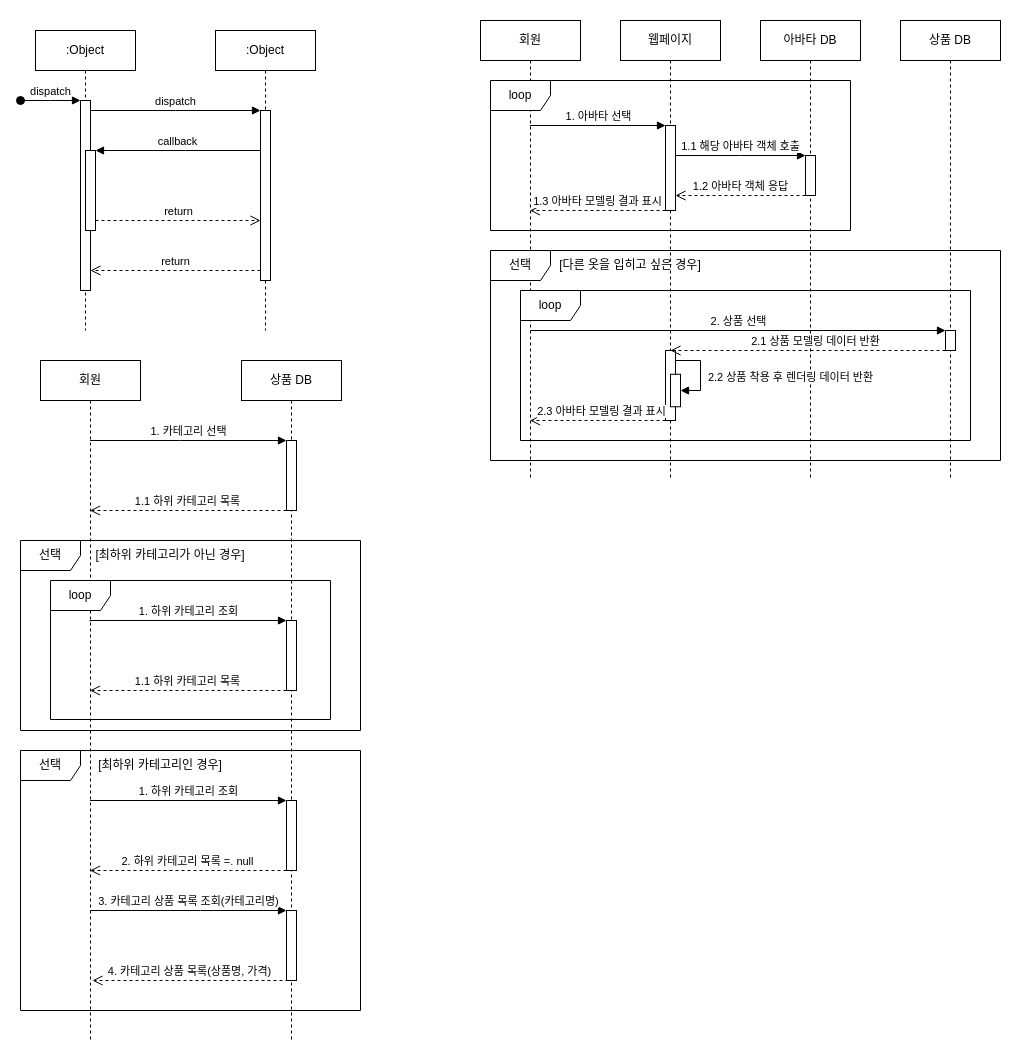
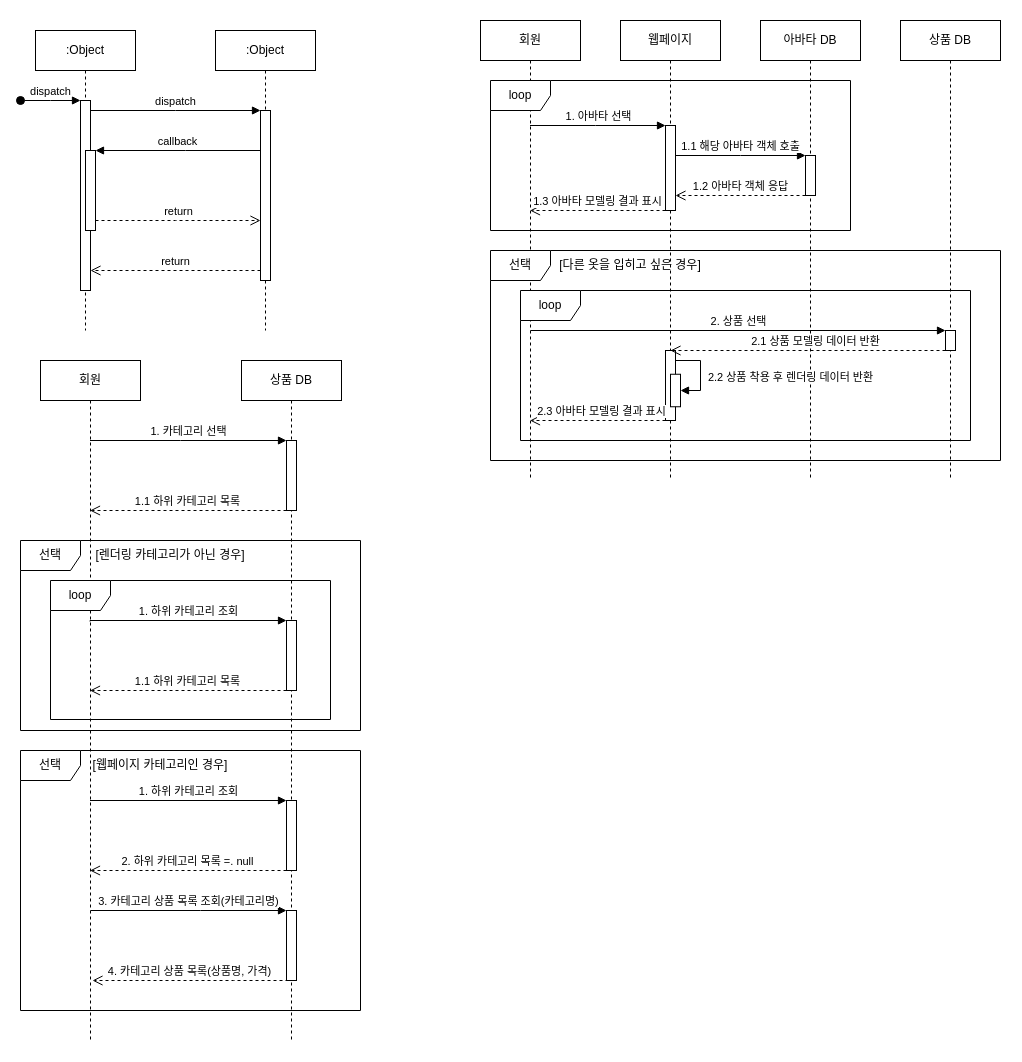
  <mxCell id="0" />
  <mxCell id="1" parent="0" />
  <mxCell id="2" value=":Object" style="shape=umlLifeline;perimeter=lifelinePerimeter;whiteSpace=wrap;html=1;container=0;dropTarget=0;collapsible=0;recursiveResize=0;outlineConnect=0;portConstraint=eastwest;newEdgeStyle={&quot;edgeStyle&quot;:&quot;elbowEdgeStyle&quot;,&quot;elbow&quot;:&quot;vertical&quot;,&quot;curved&quot;:0,&quot;rounded&quot;:0};" parent="1" vertex="1"><mxGeometry x="35" y="30" width="100" height="300" as="geometry" /></mxCell>
  <mxCell id="3" value="" style="html=1;points=[];perimeter=orthogonalPerimeter;outlineConnect=0;targetShapes=umlLifeline;portConstraint=eastwest;newEdgeStyle={&quot;edgeStyle&quot;:&quot;elbowEdgeStyle&quot;,&quot;elbow&quot;:&quot;vertical&quot;,&quot;curved&quot;:0,&quot;rounded&quot;:0};" parent="2" vertex="1"><mxGeometry x="45" y="70" width="10" height="190" as="geometry" /></mxCell>
  <mxCell id="4" value="dispatch" style="html=1;verticalAlign=bottom;startArrow=oval;endArrow=block;startSize=8;edgeStyle=elbowEdgeStyle;elbow=vertical;curved=0;rounded=0;" parent="2" target="3" edge="1"><mxGeometry relative="1" as="geometry"><mxPoint x="-15" y="70" as="sourcePoint" /></mxGeometry></mxCell>
  <mxCell id="5" value="" style="html=1;points=[];perimeter=orthogonalPerimeter;outlineConnect=0;targetShapes=umlLifeline;portConstraint=eastwest;newEdgeStyle={&quot;edgeStyle&quot;:&quot;elbowEdgeStyle&quot;,&quot;elbow&quot;:&quot;vertical&quot;,&quot;curved&quot;:0,&quot;rounded&quot;:0};" parent="2" vertex="1"><mxGeometry x="50" y="120" width="10" height="80" as="geometry" /></mxCell>
  <mxCell id="6" value=":Object" style="shape=umlLifeline;perimeter=lifelinePerimeter;whiteSpace=wrap;html=1;container=0;dropTarget=0;collapsible=0;recursiveResize=0;outlineConnect=0;portConstraint=eastwest;newEdgeStyle={&quot;edgeStyle&quot;:&quot;elbowEdgeStyle&quot;,&quot;elbow&quot;:&quot;vertical&quot;,&quot;curved&quot;:0,&quot;rounded&quot;:0};" parent="1" vertex="1"><mxGeometry x="215" y="30" width="100" height="300" as="geometry" /></mxCell>
  <mxCell id="7" value="" style="html=1;points=[];perimeter=orthogonalPerimeter;outlineConnect=0;targetShapes=umlLifeline;portConstraint=eastwest;newEdgeStyle={&quot;edgeStyle&quot;:&quot;elbowEdgeStyle&quot;,&quot;elbow&quot;:&quot;vertical&quot;,&quot;curved&quot;:0,&quot;rounded&quot;:0};" parent="6" vertex="1"><mxGeometry x="45" y="80" width="10" height="170" as="geometry" /></mxCell>
  <mxCell id="8" value="dispatch" style="html=1;verticalAlign=bottom;endArrow=block;edgeStyle=elbowEdgeStyle;elbow=vertical;curved=0;rounded=0;" parent="1" source="3" target="7" edge="1"><mxGeometry relative="1" as="geometry"><mxPoint x="190" y="120" as="sourcePoint" /><Array as="points"><mxPoint x="175" y="110" /></Array></mxGeometry></mxCell>
  <mxCell id="9" value="return" style="html=1;verticalAlign=bottom;endArrow=open;dashed=1;endSize=8;edgeStyle=elbowEdgeStyle;elbow=vertical;curved=0;rounded=0;" parent="1" source="7" target="3" edge="1"><mxGeometry relative="1" as="geometry"><mxPoint x="190" y="195" as="targetPoint" /><Array as="points"><mxPoint x="185" y="270" /></Array></mxGeometry></mxCell>
  <mxCell id="10" value="callback" style="html=1;verticalAlign=bottom;endArrow=block;edgeStyle=elbowEdgeStyle;elbow=vertical;curved=0;rounded=0;" parent="1" source="7" target="5" edge="1"><mxGeometry relative="1" as="geometry"><mxPoint x="170" y="150" as="sourcePoint" /><Array as="points"><mxPoint x="185" y="150" /></Array></mxGeometry></mxCell>
  <mxCell id="11" value="return" style="html=1;verticalAlign=bottom;endArrow=open;dashed=1;endSize=8;edgeStyle=elbowEdgeStyle;elbow=vertical;curved=0;rounded=0;" parent="1" source="5" target="7" edge="1"><mxGeometry relative="1" as="geometry"><mxPoint x="170" y="225" as="targetPoint" /><Array as="points"><mxPoint x="175" y="220" /></Array></mxGeometry></mxCell>
  <mxCell id="12" value="회원" style="shape=umlLifeline;perimeter=lifelinePerimeter;whiteSpace=wrap;html=1;container=0;dropTarget=0;collapsible=0;recursiveResize=0;outlineConnect=0;portConstraint=eastwest;newEdgeStyle={&quot;edgeStyle&quot;:&quot;elbowEdgeStyle&quot;,&quot;elbow&quot;:&quot;vertical&quot;,&quot;curved&quot;:0,&quot;rounded&quot;:0};" parent="1" vertex="1"><mxGeometry x="40" y="360" width="100" height="680" as="geometry" /></mxCell>
  <mxCell id="13" value="상품 DB" style="shape=umlLifeline;perimeter=lifelinePerimeter;whiteSpace=wrap;html=1;container=0;dropTarget=0;collapsible=0;recursiveResize=0;outlineConnect=0;portConstraint=eastwest;newEdgeStyle={&quot;edgeStyle&quot;:&quot;elbowEdgeStyle&quot;,&quot;elbow&quot;:&quot;vertical&quot;,&quot;curved&quot;:0,&quot;rounded&quot;:0};" parent="1" vertex="1"><mxGeometry x="241" y="360" width="100" height="680" as="geometry" /></mxCell>
  <mxCell id="14" value="" style="html=1;points=[];perimeter=orthogonalPerimeter;outlineConnect=0;targetShapes=umlLifeline;portConstraint=eastwest;newEdgeStyle={&quot;edgeStyle&quot;:&quot;elbowEdgeStyle&quot;,&quot;elbow&quot;:&quot;vertical&quot;,&quot;curved&quot;:0,&quot;rounded&quot;:0};" parent="13" vertex="1"><mxGeometry x="45" y="80" width="10" height="70" as="geometry" /></mxCell>
  <mxCell id="15" value="" style="html=1;points=[];perimeter=orthogonalPerimeter;outlineConnect=0;targetShapes=umlLifeline;portConstraint=eastwest;newEdgeStyle={&quot;edgeStyle&quot;:&quot;elbowEdgeStyle&quot;,&quot;elbow&quot;:&quot;vertical&quot;,&quot;curved&quot;:0,&quot;rounded&quot;:0};" parent="13" vertex="1"><mxGeometry x="45" y="260" width="10" height="70" as="geometry" /></mxCell>
  <mxCell id="16" value="" style="html=1;points=[];perimeter=orthogonalPerimeter;outlineConnect=0;targetShapes=umlLifeline;portConstraint=eastwest;newEdgeStyle={&quot;edgeStyle&quot;:&quot;elbowEdgeStyle&quot;,&quot;elbow&quot;:&quot;vertical&quot;,&quot;curved&quot;:0,&quot;rounded&quot;:0};" parent="13" vertex="1"><mxGeometry x="45" y="440" width="10" height="70" as="geometry" /></mxCell>
  <mxCell id="17" value="" style="html=1;points=[];perimeter=orthogonalPerimeter;outlineConnect=0;targetShapes=umlLifeline;portConstraint=eastwest;newEdgeStyle={&quot;edgeStyle&quot;:&quot;elbowEdgeStyle&quot;,&quot;elbow&quot;:&quot;vertical&quot;,&quot;curved&quot;:0,&quot;rounded&quot;:0};" parent="13" vertex="1"><mxGeometry x="45" y="550" width="10" height="70" as="geometry" /></mxCell>
  <mxCell id="18" value="1. 카테고리 선택" style="html=1;verticalAlign=bottom;endArrow=block;edgeStyle=elbowEdgeStyle;elbow=vertical;curved=0;rounded=0;" parent="1" source="12" target="14" edge="1"><mxGeometry relative="1" as="geometry"><mxPoint x="95" y="440" as="sourcePoint" /><Array as="points"><mxPoint x="180" y="440" /></Array></mxGeometry></mxCell>
  <mxCell id="19" value="1.1 하위 카테고리 목록" style="html=1;verticalAlign=bottom;endArrow=open;dashed=1;endSize=8;edgeStyle=elbowEdgeStyle;elbow=vertical;curved=0;rounded=0;" parent="1" source="14" target="12" edge="1"><mxGeometry x="0.006" relative="1" as="geometry"><mxPoint x="95" y="510" as="targetPoint" /><Array as="points"><mxPoint x="190" y="510" /></Array><mxPoint x="265" y="419" as="sourcePoint" /><mxPoint as="offset" /></mxGeometry></mxCell>
  <mxCell id="20" value="1. 하위 카테고리 조회" style="html=1;verticalAlign=bottom;endArrow=block;edgeStyle=elbowEdgeStyle;elbow=vertical;curved=0;rounded=0;" parent="1" target="15" edge="1"><mxGeometry relative="1" as="geometry"><mxPoint x="89.5" y="621" as="sourcePoint" /><Array as="points"><mxPoint x="180" y="620" /><mxPoint x="190" y="496" /></Array><mxPoint x="230" y="620" as="targetPoint" /></mxGeometry></mxCell>
  <mxCell id="21" value="loop" style="shape=umlFrame;whiteSpace=wrap;html=1;pointerEvents=0;" parent="1" vertex="1"><mxGeometry x="50" y="580" width="280" height="139" as="geometry" /></mxCell>
  <mxCell id="22" value="선택" style="shape=umlFrame;whiteSpace=wrap;html=1;pointerEvents=0;" parent="1" vertex="1"><mxGeometry x="20" y="540" width="340" height="190" as="geometry" /></mxCell>
- <mxCell id="23" value="[최하위 카테고리가 아닌 경우]" style="text;html=1;strokeColor=none;fillColor=none;align=center;verticalAlign=middle;whiteSpace=wrap;rounded=0;" parent="1" vertex="1"><mxGeometry x="70" y="540" width="200" height="30" as="geometry" /></mxCell>
+ <mxCell id="23" value="[렌더링 카테고리가 아닌 경우]" style="text;html=1;strokeColor=none;fillColor=none;align=center;verticalAlign=middle;whiteSpace=wrap;rounded=0;" parent="1" vertex="1"><mxGeometry x="70" y="540" width="200" height="30" as="geometry" /></mxCell>
  <mxCell id="24" value="3. 카테고리 상품 목록 조회(카테고리명)" style="html=1;verticalAlign=bottom;endArrow=block;edgeStyle=elbowEdgeStyle;elbow=vertical;curved=0;rounded=0;" parent="1" target="17" edge="1"><mxGeometry relative="1" as="geometry"><mxPoint x="90" y="910" as="sourcePoint" /><Array as="points"><mxPoint x="200" y="910" /><mxPoint x="190.5" y="785" /></Array><mxPoint x="270" y="910" as="targetPoint" /></mxGeometry></mxCell>
  <mxCell id="25" value="선택" style="shape=umlFrame;whiteSpace=wrap;html=1;pointerEvents=0;" parent="1" vertex="1"><mxGeometry x="20" y="750" width="340" height="260" as="geometry" /></mxCell>
- <mxCell id="26" value="[최하위 카테고리인 경우]" style="text;html=1;strokeColor=none;fillColor=none;align=center;verticalAlign=middle;whiteSpace=wrap;rounded=0;" parent="1" vertex="1"><mxGeometry x="60" y="750" width="200" height="30" as="geometry" /></mxCell>
+ <mxCell id="26" value="[웹페이지 카테고리인 경우]" style="text;html=1;strokeColor=none;fillColor=none;align=center;verticalAlign=middle;whiteSpace=wrap;rounded=0;" parent="1" vertex="1"><mxGeometry x="60" y="750" width="200" height="30" as="geometry" /></mxCell>
  <mxCell id="27" value="1.1 하위 카테고리 목록" style="html=1;verticalAlign=bottom;endArrow=open;dashed=1;endSize=8;edgeStyle=elbowEdgeStyle;elbow=vertical;curved=0;rounded=0;" parent="1" source="15" edge="1"><mxGeometry x="0.006" relative="1" as="geometry"><mxPoint x="89.5" y="690" as="targetPoint" /><Array as="points"><mxPoint x="210" y="690" /></Array><mxPoint x="255" y="710" as="sourcePoint" /><mxPoint as="offset" /></mxGeometry></mxCell>
  <mxCell id="28" value="1. 하위 카테고리 조회" style="html=1;verticalAlign=bottom;endArrow=block;edgeStyle=elbowEdgeStyle;elbow=vertical;curved=0;rounded=0;" parent="1" source="12" target="16" edge="1"><mxGeometry relative="1" as="geometry"><mxPoint x="110.5" y="801" as="sourcePoint" /><Array as="points"><mxPoint x="100" y="800" /><mxPoint x="211" y="676" /></Array><mxPoint x="251" y="800" as="targetPoint" /></mxGeometry></mxCell>
  <mxCell id="29" value="2. 하위 카테고리 목록 =. null" style="html=1;verticalAlign=bottom;endArrow=open;dashed=1;endSize=8;edgeStyle=elbowEdgeStyle;elbow=vertical;curved=0;rounded=0;" parent="1" source="16" target="12" edge="1"><mxGeometry x="0.006" relative="1" as="geometry"><mxPoint x="110.5" y="870" as="targetPoint" /><Array as="points"><mxPoint x="231" y="870" /></Array><mxPoint x="276" y="890" as="sourcePoint" /><mxPoint as="offset" /></mxGeometry></mxCell>
  <mxCell id="30" value="4. 카테고리 상품 목록(상품명, 가격)" style="html=1;verticalAlign=bottom;endArrow=open;dashed=1;endSize=8;edgeStyle=elbowEdgeStyle;elbow=vertical;curved=0;rounded=0;" parent="1" edge="1"><mxGeometry x="0.006" relative="1" as="geometry"><mxPoint x="92" y="980" as="targetPoint" /><Array as="points"><mxPoint x="233" y="980" /></Array><mxPoint x="288" y="980" as="sourcePoint" /><mxPoint as="offset" /></mxGeometry></mxCell>
  <mxCell id="31" value="회원" style="shape=umlLifeline;perimeter=lifelinePerimeter;whiteSpace=wrap;html=1;container=0;dropTarget=0;collapsible=0;recursiveResize=0;outlineConnect=0;portConstraint=eastwest;newEdgeStyle={&quot;edgeStyle&quot;:&quot;elbowEdgeStyle&quot;,&quot;elbow&quot;:&quot;vertical&quot;,&quot;curved&quot;:0,&quot;rounded&quot;:0};" vertex="1" parent="1"><mxGeometry x="480" y="20" width="100" height="460" as="geometry" /></mxCell>
  <mxCell id="32" value="웹페이지" style="shape=umlLifeline;perimeter=lifelinePerimeter;whiteSpace=wrap;html=1;container=0;dropTarget=0;collapsible=0;recursiveResize=0;outlineConnect=0;portConstraint=eastwest;newEdgeStyle={&quot;edgeStyle&quot;:&quot;elbowEdgeStyle&quot;,&quot;elbow&quot;:&quot;vertical&quot;,&quot;curved&quot;:0,&quot;rounded&quot;:0};" vertex="1" parent="1"><mxGeometry x="620" y="20" width="100" height="460" as="geometry" /></mxCell>
  <mxCell id="33" value="" style="html=1;points=[];perimeter=orthogonalPerimeter;outlineConnect=0;targetShapes=umlLifeline;portConstraint=eastwest;newEdgeStyle={&quot;edgeStyle&quot;:&quot;elbowEdgeStyle&quot;,&quot;elbow&quot;:&quot;vertical&quot;,&quot;curved&quot;:0,&quot;rounded&quot;:0};" vertex="1" parent="32"><mxGeometry x="45" y="105" width="10" height="85" as="geometry" /></mxCell>
  <mxCell id="34" value="아바타 DB" style="shape=umlLifeline;perimeter=lifelinePerimeter;whiteSpace=wrap;html=1;container=0;dropTarget=0;collapsible=0;recursiveResize=0;outlineConnect=0;portConstraint=eastwest;newEdgeStyle={&quot;edgeStyle&quot;:&quot;elbowEdgeStyle&quot;,&quot;elbow&quot;:&quot;vertical&quot;,&quot;curved&quot;:0,&quot;rounded&quot;:0};" vertex="1" parent="1"><mxGeometry x="760" y="20" width="100" height="460" as="geometry" /></mxCell>
  <mxCell id="35" value="" style="html=1;points=[];perimeter=orthogonalPerimeter;outlineConnect=0;targetShapes=umlLifeline;portConstraint=eastwest;newEdgeStyle={&quot;edgeStyle&quot;:&quot;elbowEdgeStyle&quot;,&quot;elbow&quot;:&quot;vertical&quot;,&quot;curved&quot;:0,&quot;rounded&quot;:0};" vertex="1" parent="34"><mxGeometry x="45" y="135" width="10" height="40" as="geometry" /></mxCell>
  <mxCell id="36" value="1. 아바타 선택" style="html=1;verticalAlign=bottom;endArrow=block;edgeStyle=elbowEdgeStyle;elbow=vertical;curved=0;rounded=0;" edge="1" parent="1" target="33"><mxGeometry relative="1" as="geometry"><mxPoint x="529.5" y="125" as="sourcePoint" /><Array as="points"><mxPoint x="595" y="125" /></Array><mxPoint x="650" y="125" as="targetPoint" /></mxGeometry></mxCell>
  <mxCell id="37" value="1.1 해당 아바타 객체 호출" style="html=1;verticalAlign=bottom;endArrow=block;edgeStyle=elbowEdgeStyle;elbow=vertical;curved=0;rounded=0;" edge="1" parent="1" source="33" target="35"><mxGeometry relative="1" as="geometry"><mxPoint x="680" y="155" as="sourcePoint" /><Array as="points"><mxPoint x="740" y="155" /><mxPoint x="745" y="155" /></Array><mxPoint x="790" y="155" as="targetPoint" /></mxGeometry></mxCell>
  <mxCell id="38" value="1.2 아바타 객체 응답" style="html=1;verticalAlign=bottom;endArrow=open;dashed=1;endSize=8;edgeStyle=elbowEdgeStyle;elbow=vertical;curved=0;rounded=0;" edge="1" parent="1" source="35" target="33"><mxGeometry x="0.006" relative="1" as="geometry"><mxPoint x="680" y="195" as="targetPoint" /><Array as="points"><mxPoint x="770" y="195" /></Array><mxPoint x="796" y="194.5" as="sourcePoint" /><mxPoint as="offset" /></mxGeometry></mxCell>
  <mxCell id="39" value="상품 DB" style="shape=umlLifeline;perimeter=lifelinePerimeter;whiteSpace=wrap;html=1;container=0;dropTarget=0;collapsible=0;recursiveResize=0;outlineConnect=0;portConstraint=eastwest;newEdgeStyle={&quot;edgeStyle&quot;:&quot;elbowEdgeStyle&quot;,&quot;elbow&quot;:&quot;vertical&quot;,&quot;curved&quot;:0,&quot;rounded&quot;:0};" vertex="1" parent="1"><mxGeometry x="900" y="20" width="100" height="460" as="geometry" /></mxCell>
  <mxCell id="40" value="" style="html=1;points=[];perimeter=orthogonalPerimeter;outlineConnect=0;targetShapes=umlLifeline;portConstraint=eastwest;newEdgeStyle={&quot;edgeStyle&quot;:&quot;elbowEdgeStyle&quot;,&quot;elbow&quot;:&quot;vertical&quot;,&quot;curved&quot;:0,&quot;rounded&quot;:0};" vertex="1" parent="39"><mxGeometry x="-235" y="330" width="10" height="70" as="geometry" /></mxCell>
  <mxCell id="41" value="" style="html=1;points=[];perimeter=orthogonalPerimeter;outlineConnect=0;targetShapes=umlLifeline;portConstraint=eastwest;newEdgeStyle={&quot;edgeStyle&quot;:&quot;elbowEdgeStyle&quot;,&quot;elbow&quot;:&quot;vertical&quot;,&quot;curved&quot;:0,&quot;rounded&quot;:0};" vertex="1" parent="39"><mxGeometry x="45" y="310" width="10" height="20" as="geometry" /></mxCell>
  <mxCell id="42" value="2. 상품 선택" style="html=1;verticalAlign=bottom;endArrow=block;edgeStyle=elbowEdgeStyle;elbow=vertical;curved=0;rounded=0;" edge="1" parent="39" target="41"><mxGeometry relative="1" as="geometry"><mxPoint x="-370" y="310" as="sourcePoint" /><Array as="points"><mxPoint x="-304.5" y="310" /></Array><mxPoint x="-234.5" y="310" as="targetPoint" /></mxGeometry></mxCell>
  <mxCell id="43" value="loop" style="shape=umlFrame;whiteSpace=wrap;html=1;pointerEvents=0;" vertex="1" parent="39"><mxGeometry x="-380" y="270" width="450" height="150" as="geometry" /></mxCell>
  <mxCell id="44" value="2.1 상품 모델링 데이터 반환" style="html=1;verticalAlign=bottom;endArrow=open;dashed=1;endSize=8;edgeStyle=elbowEdgeStyle;elbow=vertical;curved=0;rounded=0;" edge="1" parent="39" source="41"><mxGeometry x="-0.053" relative="1" as="geometry"><mxPoint x="-230" y="330" as="targetPoint" /><Array as="points" /><mxPoint y="350" as="sourcePoint" /><mxPoint as="offset" /></mxGeometry></mxCell>
  <mxCell id="45" value="" style="html=1;points=[];perimeter=orthogonalPerimeter;outlineConnect=0;targetShapes=umlLifeline;portConstraint=eastwest;newEdgeStyle={&quot;edgeStyle&quot;:&quot;elbowEdgeStyle&quot;,&quot;elbow&quot;:&quot;vertical&quot;,&quot;curved&quot;:0,&quot;rounded&quot;:0};" vertex="1" parent="39"><mxGeometry x="-230" y="353.75" width="10" height="32.5" as="geometry" /></mxCell>
  <mxCell id="46" value="2.2 상품 착용 후 렌더링 데이터 반환" style="html=1;verticalAlign=bottom;endArrow=block;edgeStyle=elbowEdgeStyle;elbow=vertical;curved=0;rounded=0;" edge="1" parent="39" source="40" target="45"><mxGeometry x="0.371" y="90" relative="1" as="geometry"><mxPoint x="-200" y="360" as="sourcePoint" /><Array as="points"><mxPoint x="-200" y="340" /><mxPoint x="-200" y="380" /><mxPoint x="-190" y="340" /><mxPoint x="-190" y="360" /><mxPoint x="-200" y="370" /></Array><mxPoint x="-200" y="390" as="targetPoint" /><mxPoint as="offset" /></mxGeometry></mxCell>
  <mxCell id="47" value="loop" style="shape=umlFrame;whiteSpace=wrap;html=1;pointerEvents=0;" vertex="1" parent="1"><mxGeometry x="490" y="80" width="360" height="150" as="geometry" /></mxCell>
  <mxCell id="48" value="1.3 아바타 모델링 결과 표시" style="html=1;verticalAlign=bottom;endArrow=open;dashed=1;endSize=8;edgeStyle=elbowEdgeStyle;elbow=vertical;curved=0;rounded=0;" edge="1" parent="1" source="33" target="31"><mxGeometry x="0.004" relative="1" as="geometry"><mxPoint x="530" y="205" as="targetPoint" /><Array as="points"><mxPoint x="600" y="210" /></Array><mxPoint x="660" y="205" as="sourcePoint" /><mxPoint as="offset" /></mxGeometry></mxCell>
  <mxCell id="49" value="선택" style="shape=umlFrame;whiteSpace=wrap;html=1;pointerEvents=0;" vertex="1" parent="1"><mxGeometry x="490" y="250" width="510" height="210" as="geometry" /></mxCell>
  <mxCell id="50" value="[다른 옷을 입히고 싶은 경우]" style="text;html=1;strokeColor=none;fillColor=none;align=center;verticalAlign=middle;whiteSpace=wrap;rounded=0;" vertex="1" parent="1"><mxGeometry x="530" y="250" width="200" height="30" as="geometry" /></mxCell>
  <mxCell id="51" value="2.3 아바타 모델링 결과 표시" style="html=1;verticalAlign=bottom;endArrow=open;dashed=1;endSize=8;edgeStyle=elbowEdgeStyle;elbow=vertical;curved=0;rounded=0;" edge="1" parent="1" source="40" target="31"><mxGeometry x="-0.055" relative="1" as="geometry"><mxPoint x="380" y="470" as="targetPoint" /><Array as="points"><mxPoint x="623" y="420" /></Array><mxPoint x="655" y="470" as="sourcePoint" /><mxPoint as="offset" /></mxGeometry></mxCell>
